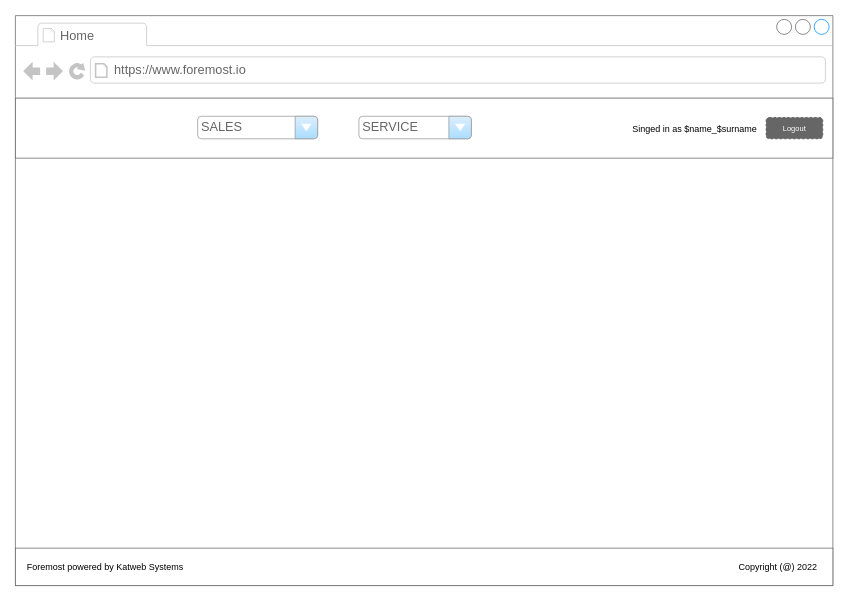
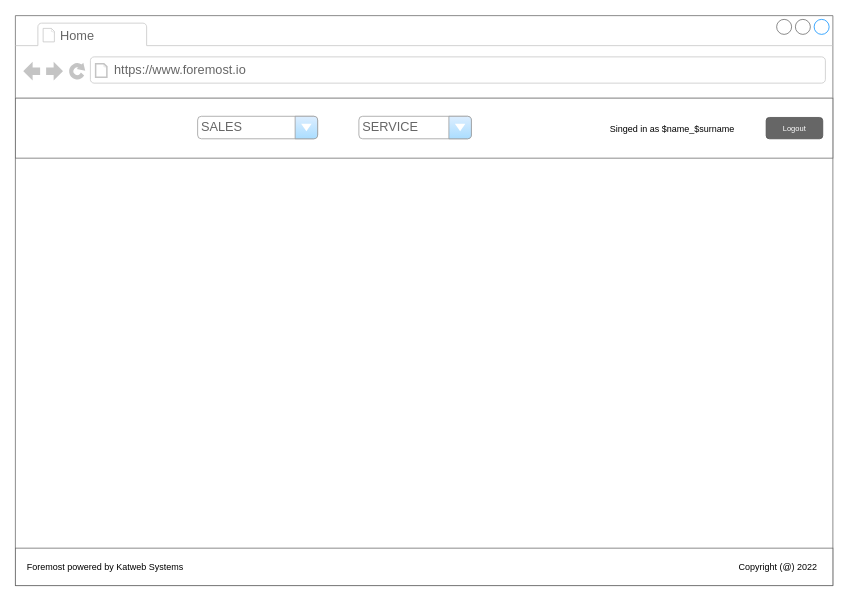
  <mxCell id="0" />
  <mxCell id="1" parent="0" />
  <mxCell id="2" value="" style="strokeWidth=1;shadow=0;dashed=0;align=center;html=1;shape=mxgraph.mockup.containers.browserWindow;rSize=0;strokeColor=#666666;strokeColor2=#008cff;strokeColor3=#c4c4c4;mainText=,;recursiveResize=0;" vertex="1" parent="1"><mxGeometry x="20" y="20" width="1090" height="760" as="geometry" /></mxCell>
  <mxCell id="3" value="Home" style="strokeWidth=1;shadow=0;dashed=0;align=center;html=1;shape=mxgraph.mockup.containers.anchor;fontSize=17;fontColor=#666666;align=left;" vertex="1" parent="2"><mxGeometry x="58" y="15" width="110" height="26" as="geometry" /></mxCell>
  <mxCell id="4" value="https://www.foremost.io" style="strokeWidth=1;shadow=0;dashed=0;align=center;html=1;shape=mxgraph.mockup.containers.anchor;rSize=0;fontSize=17;fontColor=#666666;align=left;" vertex="1" parent="2"><mxGeometry x="130" y="60" width="250" height="26" as="geometry" /></mxCell>
  <mxCell id="5" value="" style="rounded=0;whiteSpace=wrap;html=1;strokeColor=#666666;" vertex="1" parent="2"><mxGeometry y="110" width="1090" height="80" as="geometry" /></mxCell>
  <mxCell id="6" value="SALES" style="strokeWidth=1;shadow=0;dashed=0;align=center;html=1;shape=mxgraph.mockup.forms.comboBox;strokeColor=#999999;fillColor=#ddeeff;align=left;fillColor2=#aaddff;mainText=;fontColor=#666666;fontSize=17;spacingLeft=3;" vertex="1" parent="2"><mxGeometry x="243" y="134.22" width="160" height="30" as="geometry" /></mxCell>
  <mxCell id="7" value="SERVICE" style="strokeWidth=1;shadow=0;dashed=0;align=center;html=1;shape=mxgraph.mockup.forms.comboBox;strokeColor=#999999;fillColor=#ddeeff;align=left;fillColor2=#aaddff;mainText=;fontColor=#666666;fontSize=17;spacingLeft=3;" vertex="1" parent="2"><mxGeometry x="458" y="134.22" width="150" height="30" as="geometry" /></mxCell>
- <mxCell id="8" value="Logout" style="rounded=1;html=1;shadow=0;dashed=1;whiteSpace=wrap;fontSize=10;fillColor=#666666;align=center;strokeColor=#4D4D4D;fontColor=#ffffff;" vertex="1" parent="2"><mxGeometry x="1001" y="135.78" width="75.5" height="28.44" as="geometry" /></mxCell>
- <mxCell id="9" value="Singed in as $name_$surname" style="text;html=1;strokeColor=none;fillColor=none;align=center;verticalAlign=middle;whiteSpace=wrap;rounded=0;" vertex="1" parent="2"><mxGeometry x="816" y="135.78" width="180" height="30" as="geometry" /></mxCell>
+ <mxCell id="8" value="Logout" style="rounded=1;html=1;shadow=0;dashed=0;whiteSpace=wrap;fontSize=10;fillColor=#666666;align=center;strokeColor=#4D4D4D;fontColor=#ffffff;" vertex="1" parent="2"><mxGeometry x="1001" y="135.78" width="75.5" height="28.44" as="geometry" /></mxCell>
+ <mxCell id="9" value="Singed in as $name_$surname" style="text;html=1;strokeColor=none;fillColor=none;align=center;verticalAlign=middle;whiteSpace=wrap;rounded=0;" vertex="1" parent="2"><mxGeometry x="786" y="135.78" width="180" height="30" as="geometry" /></mxCell>
  <mxCell id="10" value="" style="rounded=0;whiteSpace=wrap;html=1;strokeColor=#666666;" vertex="1" parent="2"><mxGeometry y="710" width="1090" height="50" as="geometry" /></mxCell>
  <mxCell id="11" value="Foremost powered by Katweb Systems" style="text;html=1;strokeColor=none;fillColor=none;align=center;verticalAlign=middle;whiteSpace=wrap;rounded=0;" vertex="1" parent="2"><mxGeometry x="10" y="720" width="220" height="30" as="geometry" /></mxCell>
  <mxCell id="12" value="Copyright (@) 2022" style="text;html=1;strokeColor=none;fillColor=none;align=center;verticalAlign=middle;whiteSpace=wrap;rounded=0;" vertex="1" parent="2"><mxGeometry x="950" y="720" width="134" height="30" as="geometry" /></mxCell>
